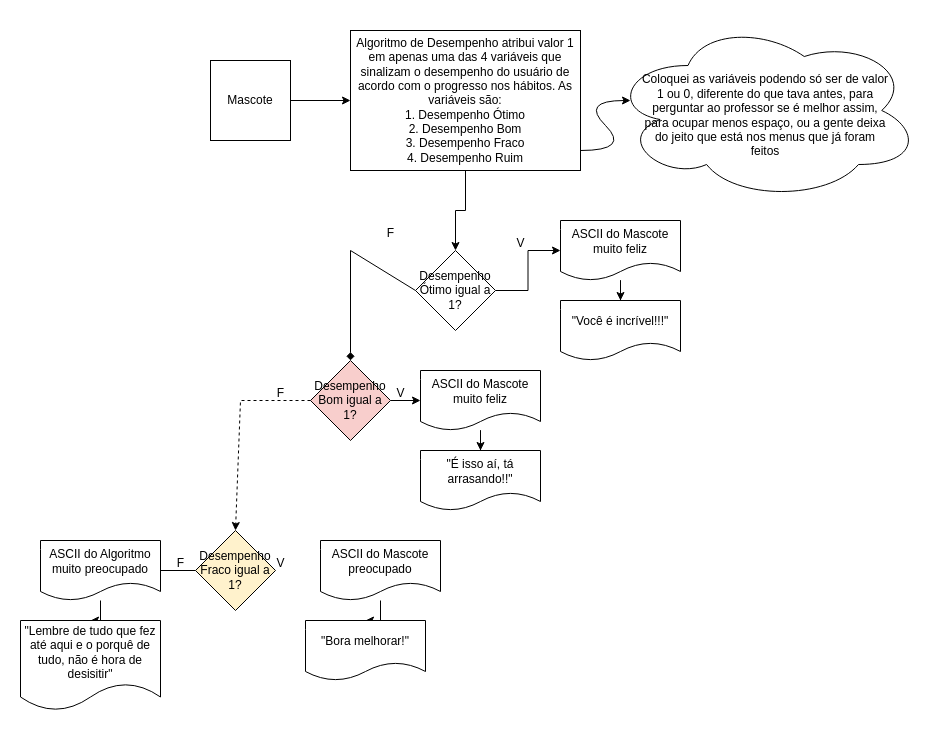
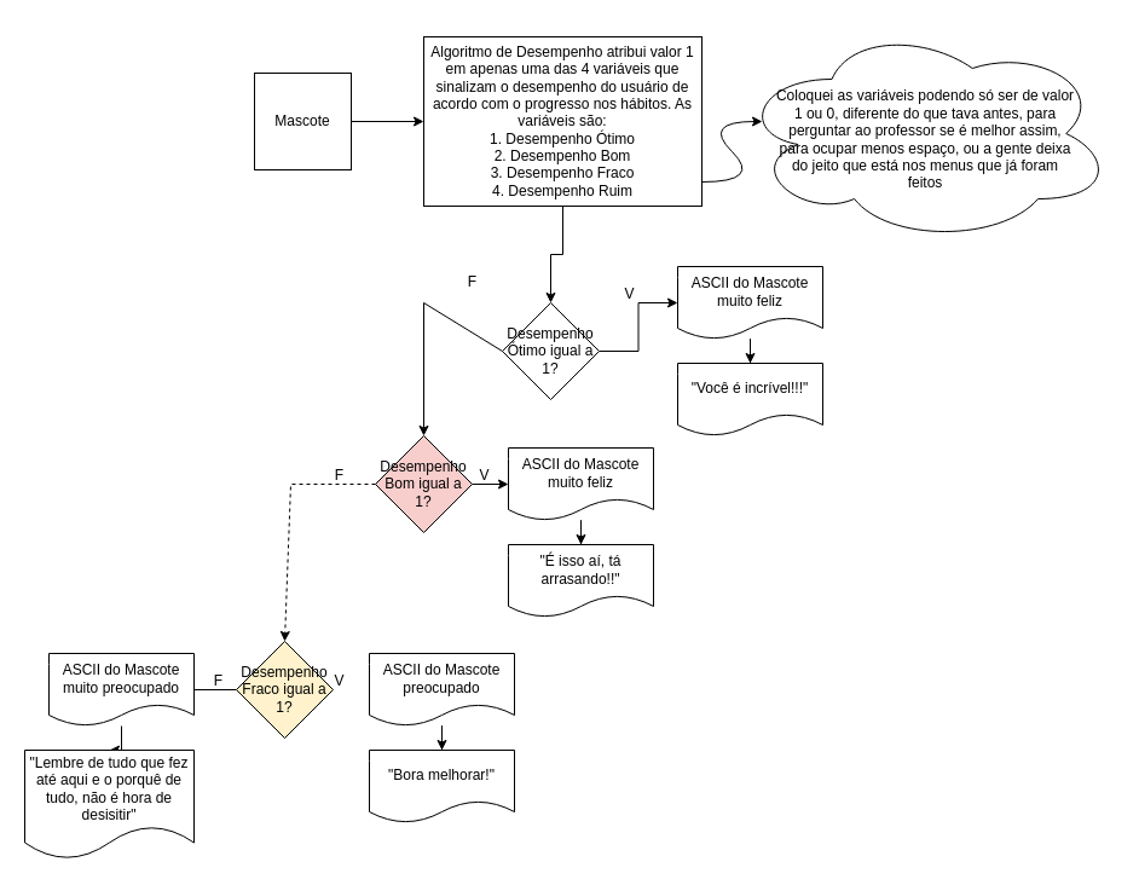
  <mxCell id="0" />
  <mxCell id="1" parent="0" />
  <mxCell id="2" value="" style="ellipse;shape=cloud;whiteSpace=wrap;html=1;" parent="1" vertex="1"><mxGeometry x="610" y="20" width="310" height="180" as="geometry" /></mxCell>
  <mxCell id="3" value="" style="edgeStyle=orthogonalEdgeStyle;rounded=0;orthogonalLoop=1;jettySize=auto;html=1;" parent="1" source="4" target="8" edge="1"><mxGeometry relative="1" as="geometry" /></mxCell>
  <mxCell id="4" value="&lt;font style=&quot;font-size: 12px;&quot;&gt;Mascote&lt;/font&gt;" style="whiteSpace=wrap;html=1;rounded=0;" parent="1" vertex="1"><mxGeometry x="210" y="60" width="80" height="80" as="geometry" /></mxCell>
  <mxCell id="5" value="" style="edgeStyle=orthogonalEdgeStyle;rounded=0;orthogonalLoop=1;jettySize=auto;html=1;" parent="1" source="6" target="12" edge="1"><mxGeometry relative="1" as="geometry" /></mxCell>
  <mxCell id="6" value="Desempenho Ótimo igual a 1?" style="rhombus;whiteSpace=wrap;html=1;" parent="1" vertex="1"><mxGeometry x="415" y="250" width="80" height="80" as="geometry" /></mxCell>
  <mxCell id="7" value="" style="edgeStyle=orthogonalEdgeStyle;rounded=0;orthogonalLoop=1;jettySize=auto;html=1;" parent="1" source="8" target="6" edge="1"><mxGeometry relative="1" as="geometry" /></mxCell>
  <mxCell id="8" value="Algoritmo de Desempenho atribui valor 1 em apenas uma das 4 variáveis que sinalizam o desempenho do usuário de acordo com o progresso nos hábitos. As variáveis são:&lt;div&gt;1. Desempenho Ótimo&lt;/div&gt;&lt;div&gt;&lt;span style=&quot;background-color: transparent; color: light-dark(rgb(0, 0, 0), rgb(255, 255, 255));&quot;&gt;2. Desempenho Bom&lt;/span&gt;&lt;/div&gt;&lt;div&gt;3. Desempenho Fraco&lt;/div&gt;&lt;div&gt;4. Desempenho Ruim&lt;/div&gt;" style="rounded=0;whiteSpace=wrap;html=1;" parent="1" vertex="1"><mxGeometry x="350" y="30" width="230" height="140" as="geometry" /></mxCell>
  <mxCell id="9" value="" style="edgeStyle=orthogonalEdgeStyle;rounded=0;orthogonalLoop=1;jettySize=auto;html=1;" parent="1" source="10" target="15" edge="1"><mxGeometry relative="1" as="geometry" /></mxCell>
  <mxCell id="10" value="Desempenho Bom igual a 1?" style="rhombus;whiteSpace=wrap;html=1;fillColor=#f8cecc;" parent="1" vertex="1"><mxGeometry x="310" y="360" width="80" height="80" as="geometry" /></mxCell>
  <mxCell id="11" value="" style="edgeStyle=orthogonalEdgeStyle;rounded=0;orthogonalLoop=1;jettySize=auto;html=1;" parent="1" source="12" target="13" edge="1"><mxGeometry relative="1" as="geometry" /></mxCell>
  <mxCell id="12" value="ASCII do Mascote muito feliz" style="shape=document;whiteSpace=wrap;html=1;boundedLbl=1;" parent="1" vertex="1"><mxGeometry x="560" y="220" width="120" height="60" as="geometry" /></mxCell>
  <mxCell id="13" value="&quot;Você é incrível!!!&quot;" style="shape=document;whiteSpace=wrap;html=1;boundedLbl=1;" parent="1" vertex="1"><mxGeometry x="560" y="300" width="120" height="60" as="geometry" /></mxCell>
  <mxCell id="14" value="" style="edgeStyle=orthogonalEdgeStyle;rounded=0;orthogonalLoop=1;jettySize=auto;html=1;" parent="1" source="15" target="16" edge="1"><mxGeometry relative="1" as="geometry" /></mxCell>
  <mxCell id="15" value="ASCII do Mascote muito feliz" style="shape=document;whiteSpace=wrap;html=1;boundedLbl=1;" parent="1" vertex="1"><mxGeometry x="420" y="370" width="120" height="60" as="geometry" /></mxCell>
  <mxCell id="16" value="&quot;É isso aí, tá arrasando!!&quot;" style="shape=document;whiteSpace=wrap;html=1;boundedLbl=1;" parent="1" vertex="1"><mxGeometry x="420" y="450" width="120" height="60" as="geometry" /></mxCell>
  <mxCell id="17" value="" style="edgeStyle=orthogonalEdgeStyle;rounded=0;orthogonalLoop=1;jettySize=auto;html=1;endArrow=none;" parent="1" source="18" target="23" edge="1"><mxGeometry relative="1" as="geometry" /></mxCell>
  <mxCell id="18" value="Desempenho Fraco igual a 1?" style="rhombus;whiteSpace=wrap;html=1;fillColor=#fff2cc;" parent="1" vertex="1"><mxGeometry x="195" y="530" width="80" height="80" as="geometry" /></mxCell>
  <mxCell id="19" value="" style="edgeStyle=orthogonalEdgeStyle;rounded=0;orthogonalLoop=1;jettySize=auto;html=1;" parent="1" source="20" target="21" edge="1"><mxGeometry relative="1" as="geometry" /></mxCell>
- <mxCell id="20" value="ASCII do Mascote preocupado" style="shape=document;whiteSpace=wrap;html=1;boundedLbl=1;" parent="1" vertex="1"><mxGeometry x="320" y="540" width="120" height="60" as="geometry" /></mxCell>
+ <mxCell id="20" value="ASCII do Mascote preocupado" style="shape=document;whiteSpace=wrap;html=1;boundedLbl=1;" parent="1" vertex="1"><mxGeometry x="305" y="540" width="120" height="60" as="geometry" /></mxCell>
  <mxCell id="21" value="&quot;Bora melhorar!&quot;" style="shape=document;whiteSpace=wrap;html=1;boundedLbl=1;" parent="1" vertex="1"><mxGeometry x="305" y="620" width="120" height="60" as="geometry" /></mxCell>
  <mxCell id="22" value="" style="edgeStyle=orthogonalEdgeStyle;rounded=0;orthogonalLoop=1;jettySize=auto;html=1;" parent="1" source="23" target="24" edge="1"><mxGeometry relative="1" as="geometry" /></mxCell>
- <mxCell id="23" value="ASCII do Algoritmo muito preocupado" style="shape=document;whiteSpace=wrap;html=1;boundedLbl=1;" parent="1" vertex="1"><mxGeometry x="40" y="540" width="120" height="60" as="geometry" /></mxCell>
+ <mxCell id="23" value="ASCII do Mascote muito preocupado" style="shape=document;whiteSpace=wrap;html=1;boundedLbl=1;" parent="1" vertex="1"><mxGeometry x="40" y="540" width="120" height="60" as="geometry" /></mxCell>
  <mxCell id="24" value="&quot;Lembre de tudo que fez até aqui e o porquê de tudo, não é hora de desisitir&quot;" style="shape=document;whiteSpace=wrap;html=1;boundedLbl=1;" parent="1" vertex="1"><mxGeometry x="20" y="620" width="140" height="90" as="geometry" /></mxCell>
- <mxCell id="25" value="" style="endArrow=diamond;html=1;rounded=0;entryX=0.5;entryY=0;entryDx=0;entryDy=0;exitX=0;exitY=0.5;exitDx=0;exitDy=0;" parent="1" source="6" target="10" edge="1"><mxGeometry width="50" height="50" relative="1" as="geometry"><mxPoint x="260" y="410" as="sourcePoint" /><mxPoint x="310" y="360" as="targetPoint" /><Array as="points"><mxPoint x="350" y="250" /></Array></mxGeometry></mxCell>
+ <mxCell id="25" value="" style="endArrow=classic;html=1;rounded=0;entryX=0.5;entryY=0;entryDx=0;entryDy=0;exitX=0;exitY=0.5;exitDx=0;exitDy=0;" parent="1" source="6" target="10" edge="1"><mxGeometry width="50" height="50" relative="1" as="geometry"><mxPoint x="260" y="410" as="sourcePoint" /><mxPoint x="310" y="360" as="targetPoint" /><Array as="points"><mxPoint x="350" y="250" /></Array></mxGeometry></mxCell>
  <mxCell id="26" value="" style="endArrow=classic;html=1;rounded=0;exitX=0;exitY=0.5;exitDx=0;exitDy=0;entryX=0.5;entryY=0;entryDx=0;entryDy=0;dashed=1;" parent="1" source="10" target="18" edge="1"><mxGeometry width="50" height="50" relative="1" as="geometry"><mxPoint x="260" y="410" as="sourcePoint" /><mxPoint x="310" y="360" as="targetPoint" /><Array as="points"><mxPoint x="240" y="400" /></Array></mxGeometry></mxCell>
  <mxCell id="27" value="V" style="text;html=1;align=center;verticalAlign=middle;resizable=0;points=[];autosize=1;strokeColor=none;fillColor=none;" parent="1" vertex="1"><mxGeometry x="505" y="228" width="30" height="30" as="geometry" /></mxCell>
  <mxCell id="28" value="F" style="text;html=1;align=center;verticalAlign=middle;resizable=0;points=[];autosize=1;strokeColor=none;fillColor=none;" parent="1" vertex="1"><mxGeometry x="375" y="218" width="30" height="30" as="geometry" /></mxCell>
  <mxCell id="29" value="F" style="text;html=1;align=center;verticalAlign=middle;resizable=0;points=[];autosize=1;strokeColor=none;fillColor=none;" parent="1" vertex="1"><mxGeometry x="265" y="378" width="30" height="30" as="geometry" /></mxCell>
  <mxCell id="30" value="V" style="text;html=1;align=center;verticalAlign=middle;resizable=0;points=[];autosize=1;strokeColor=none;fillColor=none;" parent="1" vertex="1"><mxGeometry x="385" y="378" width="30" height="30" as="geometry" /></mxCell>
  <mxCell id="31" value="F" style="text;html=1;align=center;verticalAlign=middle;resizable=0;points=[];autosize=1;strokeColor=none;fillColor=none;" parent="1" vertex="1"><mxGeometry x="165" y="548" width="30" height="30" as="geometry" /></mxCell>
  <mxCell id="32" value="V" style="text;html=1;align=center;verticalAlign=middle;resizable=0;points=[];autosize=1;strokeColor=none;fillColor=none;" parent="1" vertex="1"><mxGeometry x="265" y="548" width="30" height="30" as="geometry" /></mxCell>
  <mxCell id="33" value="Coloquei as variáveis podendo só ser de valor 1 ou 0, diferente do que tava antes, para perguntar ao professor se é melhor assim, para ocupar menos espaço, ou a gente deixa do jeito que está nos menus que já foram feitos" style="text;html=1;align=center;verticalAlign=middle;whiteSpace=wrap;rounded=0;" parent="1" vertex="1"><mxGeometry x="640" y="70" width="250" height="90" as="geometry" /></mxCell>
  <mxCell id="34" value="" style="curved=1;endArrow=classic;html=1;rounded=0;" parent="1" edge="1"><mxGeometry width="50" height="50" relative="1" as="geometry"><mxPoint x="580" y="150" as="sourcePoint" /><mxPoint x="630" y="100" as="targetPoint" /><Array as="points"><mxPoint x="630" y="150" /><mxPoint x="580" y="100" /></Array></mxGeometry></mxCell>
